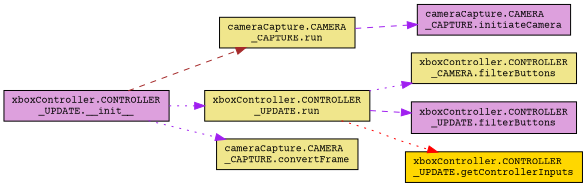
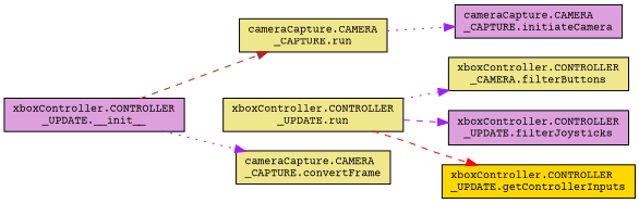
  digraph {
    fontname="Courier Prime"
    rankdir=LR
    node [color=black fillcolor=khaki fontname="Courier Prime" fontsize=10 shape=record style=filled]
    edge [color=purple fontname="Courier Prime" fontsize=10 labelfontname=Helvetica labelfontsize=10 style=dashed]
    n1 [fillcolor=plum fontcolor=black height=0.2 label="xboxController.CONTROLLER\l_UPDATE.__init__" width=0.4]
    n2 [height=0.2 label="cameraCapture.CAMERA\l_CAPTURE.run" width=0.4]
    n3 [height=0.2 label="xboxController.CONTROLLER\l_UPDATE.run" width=0.4]
    n4 [height=0.2 label="cameraCapture.CAMERA\l_CAPTURE.convertFrame" width=0.4]
    n5 [fillcolor=plum height=0.2 label="cameraCapture.CAMERA\l_CAPTURE.initiateCamera" width=0.4]
    n6 [height=0.2 label="xboxController.CONTROLLER\l_CAMERA.filterButtons" width=0.4]
-   n7 [fillcolor=plum height=0.2 label="xboxController.CONTROLLER\l_UPDATE.filterButtons" width=0.4]
+   n7 [fillcolor=plum height=0.2 label="xboxController.CONTROLLER\l_UPDATE.filterJoysticks" width=0.4]
    n8 [fillcolor=gold height=0.2 label="xboxController.CONTROLLER\l_UPDATE.getControllerInputs" width=0.4]
    n1 -> n2 [color=brown]
-   n1 -> n3 [style=dotted]
    n1 -> n4 [style=dotted]
-   n2 -> n5
+   n2 -> n5 [style=dotted]
    n3 -> n6 [style=dotted]
    n3 -> n7
-   n3 -> n8 [color=red style=dotted]
+   n3 -> n8 [color=red]
  }
